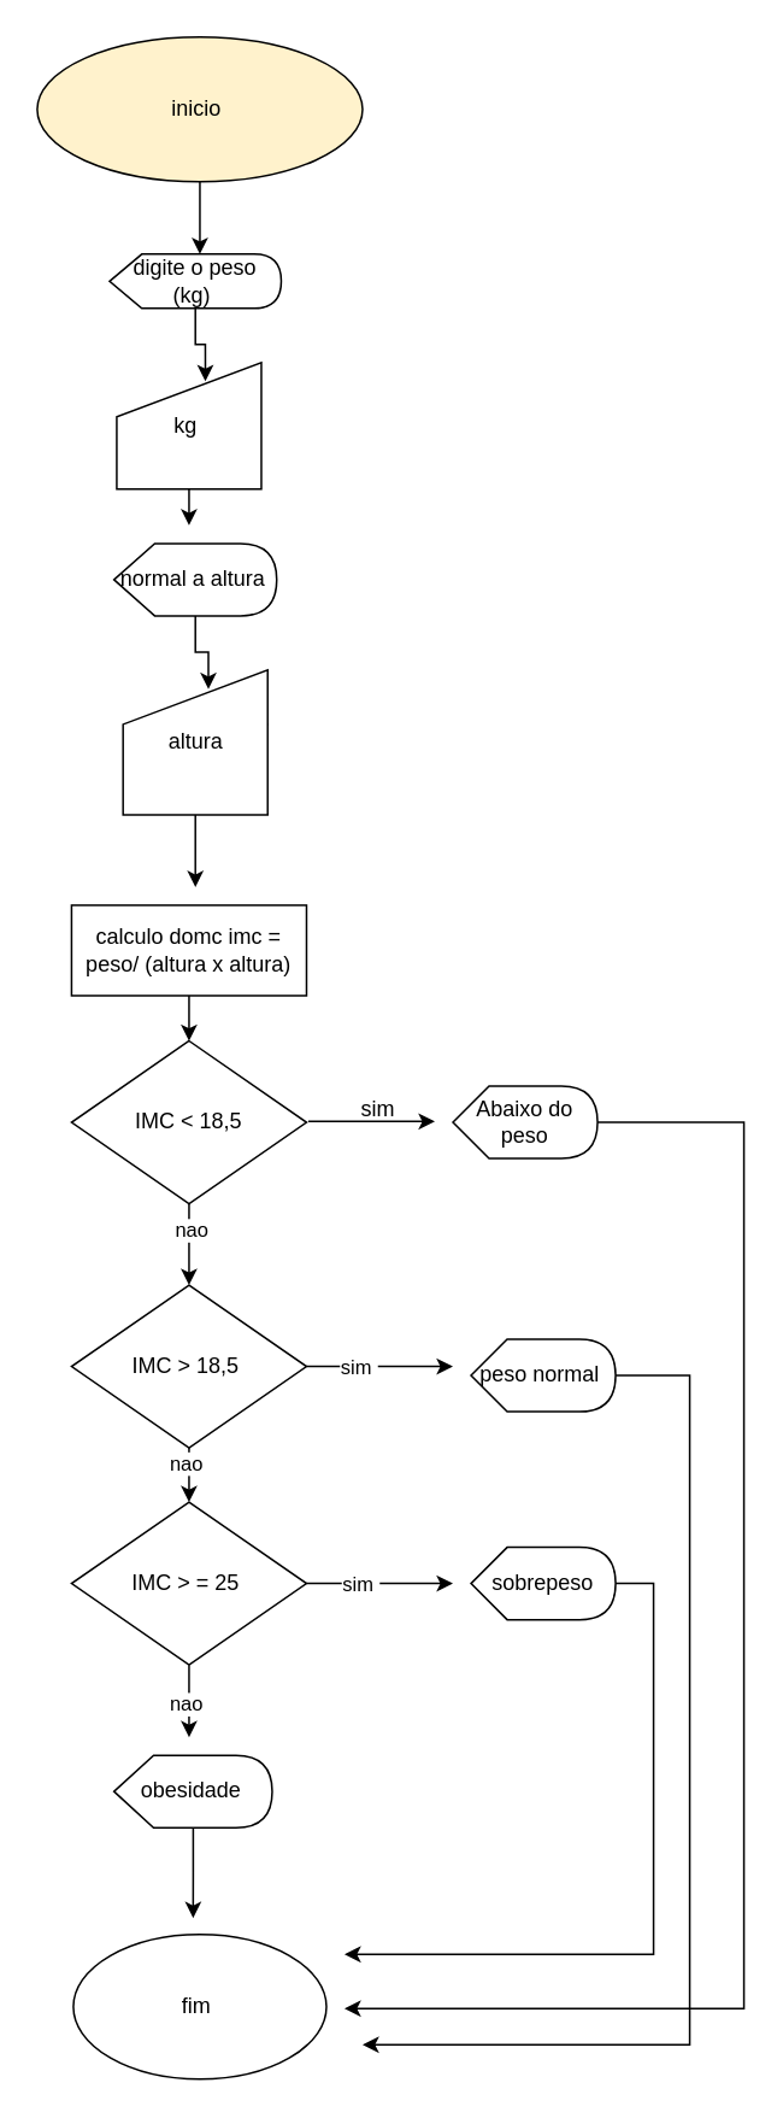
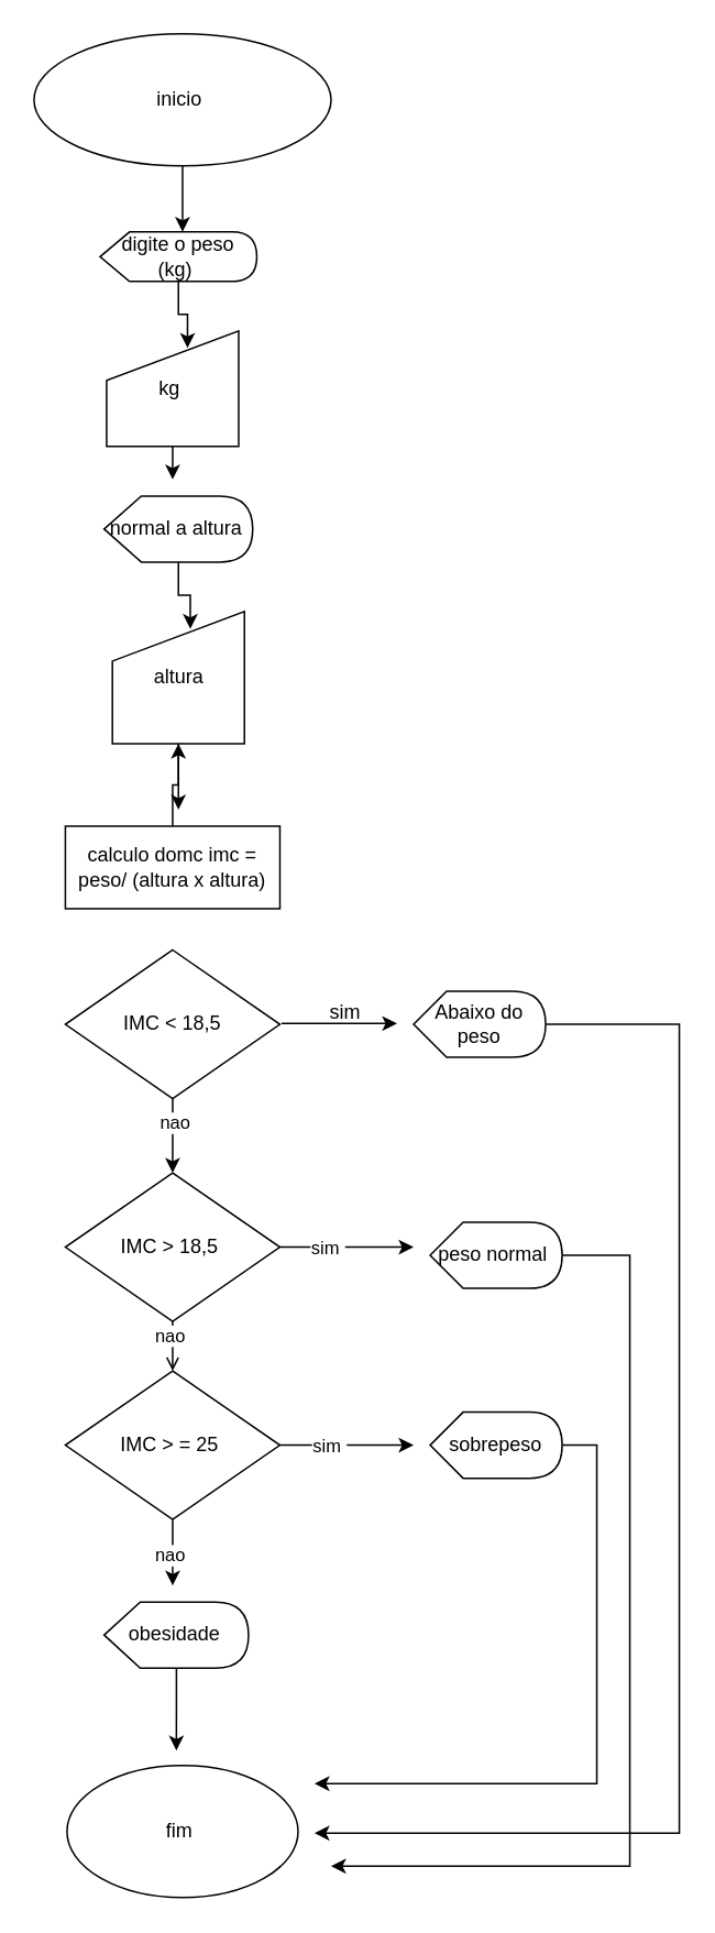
  <mxCell id="0" />
  <mxCell id="1" parent="0" />
  <mxCell id="2" style="edgeStyle=orthogonalEdgeStyle;rounded=0;orthogonalLoop=1;jettySize=auto;html=1;" edge="1" parent="1" source="3"><mxGeometry relative="1" as="geometry"><mxPoint x="110" y="140" as="targetPoint" /></mxGeometry></mxCell>
- <mxCell id="3" value="inicio&amp;nbsp;" style="ellipse;whiteSpace=wrap;html=1;fillColor=#fff2cc;" vertex="1" parent="1"><mxGeometry x="20" y="20" width="180" height="80" as="geometry" /></mxCell>
- <mxCell id="4" style="edgeStyle=orthogonalEdgeStyle;rounded=0;orthogonalLoop=1;jettySize=auto;html=1;entryX=0.5;entryY=0;entryDx=0;entryDy=0;" edge="1" parent="1" source="5" target="8"><mxGeometry relative="1" as="geometry" /></mxCell>
+ <mxCell id="3" value="inicio&amp;nbsp;" style="ellipse;whiteSpace=wrap;html=1;" vertex="1" parent="1"><mxGeometry x="20" y="20" width="180" height="80" as="geometry" /></mxCell>
+ <mxCell id="4" style="edgeStyle=orthogonalEdgeStyle;rounded=0;orthogonalLoop=1;jettySize=auto;html=1;" edge="1" parent="1" source="5" target="19"><mxGeometry relative="1" as="geometry" /></mxCell>
  <mxCell id="5" value="calculo domc imc = peso/ (altura x altura)" style="rounded=0;whiteSpace=wrap;html=1;" vertex="1" parent="1"><mxGeometry x="39" y="500" width="130" height="50" as="geometry" /></mxCell>
  <mxCell id="6" style="edgeStyle=orthogonalEdgeStyle;rounded=0;orthogonalLoop=1;jettySize=auto;html=1;entryX=0.5;entryY=0;entryDx=0;entryDy=0;" edge="1" parent="1" source="8" target="25"><mxGeometry relative="1" as="geometry" /></mxCell>
  <mxCell id="7" value="nao&amp;nbsp;" style="edgeLabel;html=1;align=center;verticalAlign=middle;resizable=0;points=[];" connectable="0" vertex="1" parent="6"><mxGeometry x="-0.378" y="2" relative="1" as="geometry"><mxPoint as="offset" /></mxGeometry></mxCell>
  <mxCell id="8" value="IMC &amp;lt; 18,5" style="rhombus;whiteSpace=wrap;html=1;" vertex="1" parent="1"><mxGeometry x="39" y="575" width="130" height="90" as="geometry" /></mxCell>
  <mxCell id="9" value="" style="edgeStyle=none;orthogonalLoop=1;jettySize=auto;html=1;rounded=0;" edge="1" parent="1"><mxGeometry width="100" relative="1" as="geometry"><mxPoint x="170" y="619.55" as="sourcePoint" /><mxPoint x="240" y="619.55" as="targetPoint" /><Array as="points"><mxPoint x="200" y="619.55" /><mxPoint x="230" y="619.55" /></Array></mxGeometry></mxCell>
  <mxCell id="10" value="fim&amp;nbsp;" style="ellipse;whiteSpace=wrap;html=1;" vertex="1" parent="1"><mxGeometry x="40" y="1069" width="140" height="80" as="geometry" /></mxCell>
  <mxCell id="11" style="edgeStyle=orthogonalEdgeStyle;rounded=0;orthogonalLoop=1;jettySize=auto;html=1;" edge="1" parent="1" source="12"><mxGeometry relative="1" as="geometry"><mxPoint x="190" y="1110" as="targetPoint" /><Array as="points"><mxPoint x="411" y="620" /><mxPoint x="411" y="1110" /></Array></mxGeometry></mxCell>
  <mxCell id="12" value="Abaixo do peso" style="shape=display;whiteSpace=wrap;html=1;" vertex="1" parent="1"><mxGeometry x="250" y="600" width="80" height="40" as="geometry" /></mxCell>
  <mxCell id="13" value="digite o peso (kg)&amp;nbsp;" style="shape=display;whiteSpace=wrap;html=1;size=0.188;" vertex="1" parent="1"><mxGeometry x="60" y="140" width="95" height="30" as="geometry" /></mxCell>
  <mxCell id="14" style="edgeStyle=orthogonalEdgeStyle;rounded=0;orthogonalLoop=1;jettySize=auto;html=1;" edge="1" parent="1" source="15"><mxGeometry relative="1" as="geometry"><mxPoint x="104" y="290" as="targetPoint" /></mxGeometry></mxCell>
  <mxCell id="15" value="kg&amp;nbsp;" style="shape=manualInput;whiteSpace=wrap;html=1;" vertex="1" parent="1"><mxGeometry x="64" y="200" width="80" height="70" as="geometry" /></mxCell>
  <mxCell id="16" style="edgeStyle=orthogonalEdgeStyle;rounded=0;orthogonalLoop=1;jettySize=auto;html=1;entryX=0.613;entryY=0.147;entryDx=0;entryDy=0;entryPerimeter=0;" edge="1" parent="1" source="13" target="15"><mxGeometry relative="1" as="geometry" /></mxCell>
  <mxCell id="17" value="normal a altura&amp;nbsp;" style="shape=display;whiteSpace=wrap;html=1;" vertex="1" parent="1"><mxGeometry x="62.5" y="300" width="90" height="40" as="geometry" /></mxCell>
  <mxCell id="18" style="edgeStyle=orthogonalEdgeStyle;rounded=0;orthogonalLoop=1;jettySize=auto;html=1;" edge="1" parent="1" source="19"><mxGeometry relative="1" as="geometry"><mxPoint x="107.5" y="490" as="targetPoint" /></mxGeometry></mxCell>
  <mxCell id="19" value="altura" style="shape=manualInput;whiteSpace=wrap;html=1;" vertex="1" parent="1"><mxGeometry x="67.5" y="370" width="80" height="80" as="geometry" /></mxCell>
  <mxCell id="20" style="edgeStyle=orthogonalEdgeStyle;rounded=0;orthogonalLoop=1;jettySize=auto;html=1;entryX=0.59;entryY=0.131;entryDx=0;entryDy=0;entryPerimeter=0;" edge="1" parent="1" source="17" target="19"><mxGeometry relative="1" as="geometry" /></mxCell>
  <mxCell id="21" style="edgeStyle=orthogonalEdgeStyle;rounded=0;orthogonalLoop=1;jettySize=auto;html=1;" edge="1" parent="1" source="25"><mxGeometry relative="1" as="geometry"><mxPoint x="250" y="755" as="targetPoint" /></mxGeometry></mxCell>
  <mxCell id="22" value="sim&amp;nbsp;" style="edgeLabel;html=1;align=center;verticalAlign=middle;resizable=0;points=[];" connectable="0" vertex="1" parent="21"><mxGeometry x="-0.304" relative="1" as="geometry"><mxPoint as="offset" /></mxGeometry></mxCell>
- <mxCell id="23" style="edgeStyle=orthogonalEdgeStyle;rounded=0;orthogonalLoop=1;jettySize=auto;html=1;entryX=0.5;entryY=0;entryDx=0;entryDy=0;" edge="1" parent="1" source="25" target="32"><mxGeometry relative="1" as="geometry" /></mxCell>
+ <mxCell id="23" style="edgeStyle=orthogonalEdgeStyle;rounded=0;orthogonalLoop=1;jettySize=auto;html=1;entryX=0.5;entryY=0;entryDx=0;entryDy=0;endArrow=open;" edge="1" parent="1" source="25" target="32"><mxGeometry relative="1" as="geometry" /></mxCell>
  <mxCell id="24" value="nao&amp;nbsp;" style="edgeLabel;html=1;align=center;verticalAlign=middle;resizable=0;points=[];" connectable="0" vertex="1" parent="23"><mxGeometry x="-0.676" y="-1" relative="1" as="geometry"><mxPoint as="offset" /></mxGeometry></mxCell>
  <mxCell id="25" value="IMC &amp;gt; 18,5&amp;nbsp;" style="rhombus;whiteSpace=wrap;html=1;" vertex="1" parent="1"><mxGeometry x="39" y="710" width="130" height="90" as="geometry" /></mxCell>
  <mxCell id="26" style="edgeStyle=orthogonalEdgeStyle;rounded=0;orthogonalLoop=1;jettySize=auto;html=1;" edge="1" parent="1" source="27"><mxGeometry relative="1" as="geometry"><mxPoint x="200" y="1130" as="targetPoint" /><Array as="points"><mxPoint x="381" y="760" /><mxPoint x="381" y="1130" /></Array></mxGeometry></mxCell>
  <mxCell id="27" value="peso normal&amp;nbsp;" style="shape=display;whiteSpace=wrap;html=1;" vertex="1" parent="1"><mxGeometry x="260" y="740" width="80" height="40" as="geometry" /></mxCell>
  <mxCell id="28" style="edgeStyle=orthogonalEdgeStyle;rounded=0;orthogonalLoop=1;jettySize=auto;html=1;" edge="1" parent="1" source="32"><mxGeometry relative="1" as="geometry"><mxPoint x="104" y="960" as="targetPoint" /></mxGeometry></mxCell>
  <mxCell id="29" value="nao&amp;nbsp;" style="edgeLabel;html=1;align=center;verticalAlign=middle;resizable=0;points=[];" connectable="0" vertex="1" parent="28"><mxGeometry x="-0.014" y="-1" relative="1" as="geometry"><mxPoint x="-1" as="offset" /></mxGeometry></mxCell>
  <mxCell id="30" style="edgeStyle=orthogonalEdgeStyle;rounded=0;orthogonalLoop=1;jettySize=auto;html=1;" edge="1" parent="1" source="32"><mxGeometry relative="1" as="geometry"><mxPoint x="250" y="875" as="targetPoint" /></mxGeometry></mxCell>
  <mxCell id="31" value="sim&amp;nbsp;" style="edgeLabel;html=1;align=center;verticalAlign=middle;resizable=0;points=[];" connectable="0" vertex="1" parent="30"><mxGeometry x="-0.282" relative="1" as="geometry"><mxPoint as="offset" /></mxGeometry></mxCell>
  <mxCell id="32" value="IMC &amp;gt; = 25&amp;nbsp;" style="rhombus;whiteSpace=wrap;html=1;" vertex="1" parent="1"><mxGeometry x="39" y="830" width="130" height="90" as="geometry" /></mxCell>
  <mxCell id="33" style="edgeStyle=orthogonalEdgeStyle;rounded=0;orthogonalLoop=1;jettySize=auto;html=1;" edge="1" parent="1" source="34"><mxGeometry relative="1" as="geometry"><mxPoint x="190" y="1080" as="targetPoint" /><Array as="points"><mxPoint x="361" y="875" /><mxPoint x="361" y="1080" /></Array></mxGeometry></mxCell>
  <mxCell id="34" value="sobrepeso" style="shape=display;whiteSpace=wrap;html=1;" vertex="1" parent="1"><mxGeometry x="260" y="855" width="80" height="40" as="geometry" /></mxCell>
  <mxCell id="35" style="edgeStyle=orthogonalEdgeStyle;rounded=0;orthogonalLoop=1;jettySize=auto;html=1;" edge="1" parent="1" source="36"><mxGeometry relative="1" as="geometry"><mxPoint x="106.25" y="1060" as="targetPoint" /></mxGeometry></mxCell>
  <mxCell id="36" value="obesidade&amp;nbsp;" style="shape=display;whiteSpace=wrap;html=1;" vertex="1" parent="1"><mxGeometry x="62.5" y="970" width="87.5" height="40" as="geometry" /></mxCell>
  <mxCell id="37" value="sim&amp;nbsp;" style="text;html=1;align=center;verticalAlign=middle;resizable=0;points=[];autosize=1;strokeColor=none;fillColor=none;" vertex="1" parent="1"><mxGeometry x="185" y="598" width="50" height="30" as="geometry" /></mxCell>
